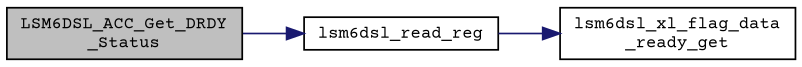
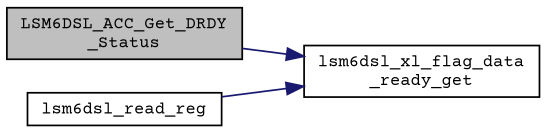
  digraph {
    fontname="Courier Prime"
    rankdir=LR
    node [color=black fillcolor=white fontname="Courier Prime" fontsize=10 shape=record style=filled]
    edge [color=midnightblue fontname="Courier Prime" fontsize=10 labelfontname=Helvetica labelfontsize=10 style=solid]
    n1 [fillcolor=grey75 fontcolor=black height=0.2 label="LSM6DSL_ACC_Get_DRDY\l_Status" width=0.4]
    n2 [height=0.2 label="lsm6dsl_xl_flag_data\l_ready_get" width=0.4]
    n3 [height=0.2 label=lsm6dsl_read_reg width=0.4]
-   n1 -> n3
+   n1 -> n2
    n3 -> n2
  }
